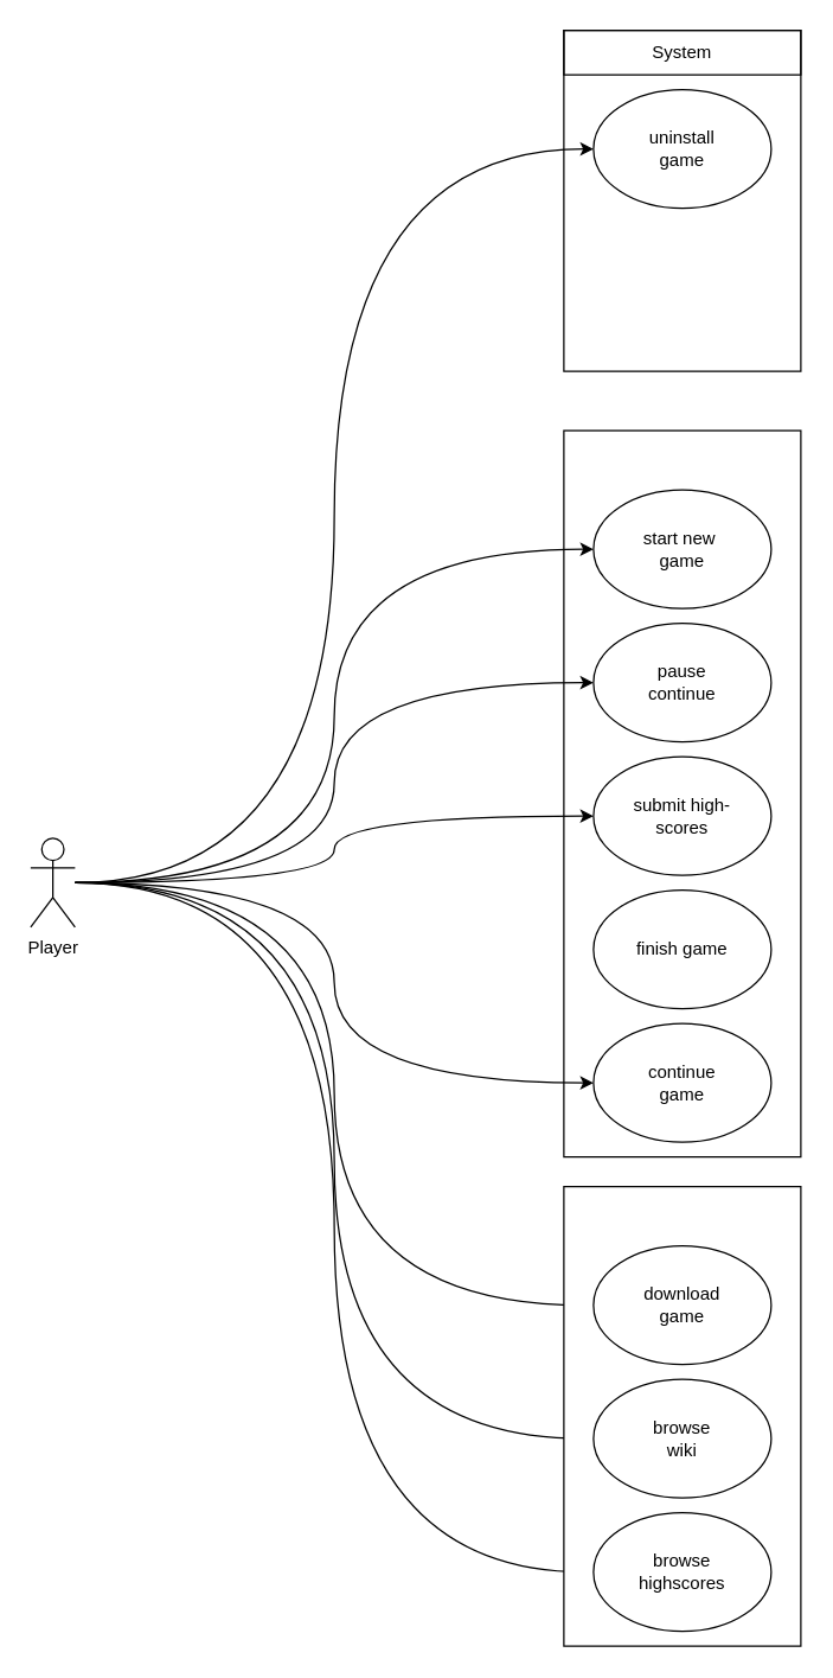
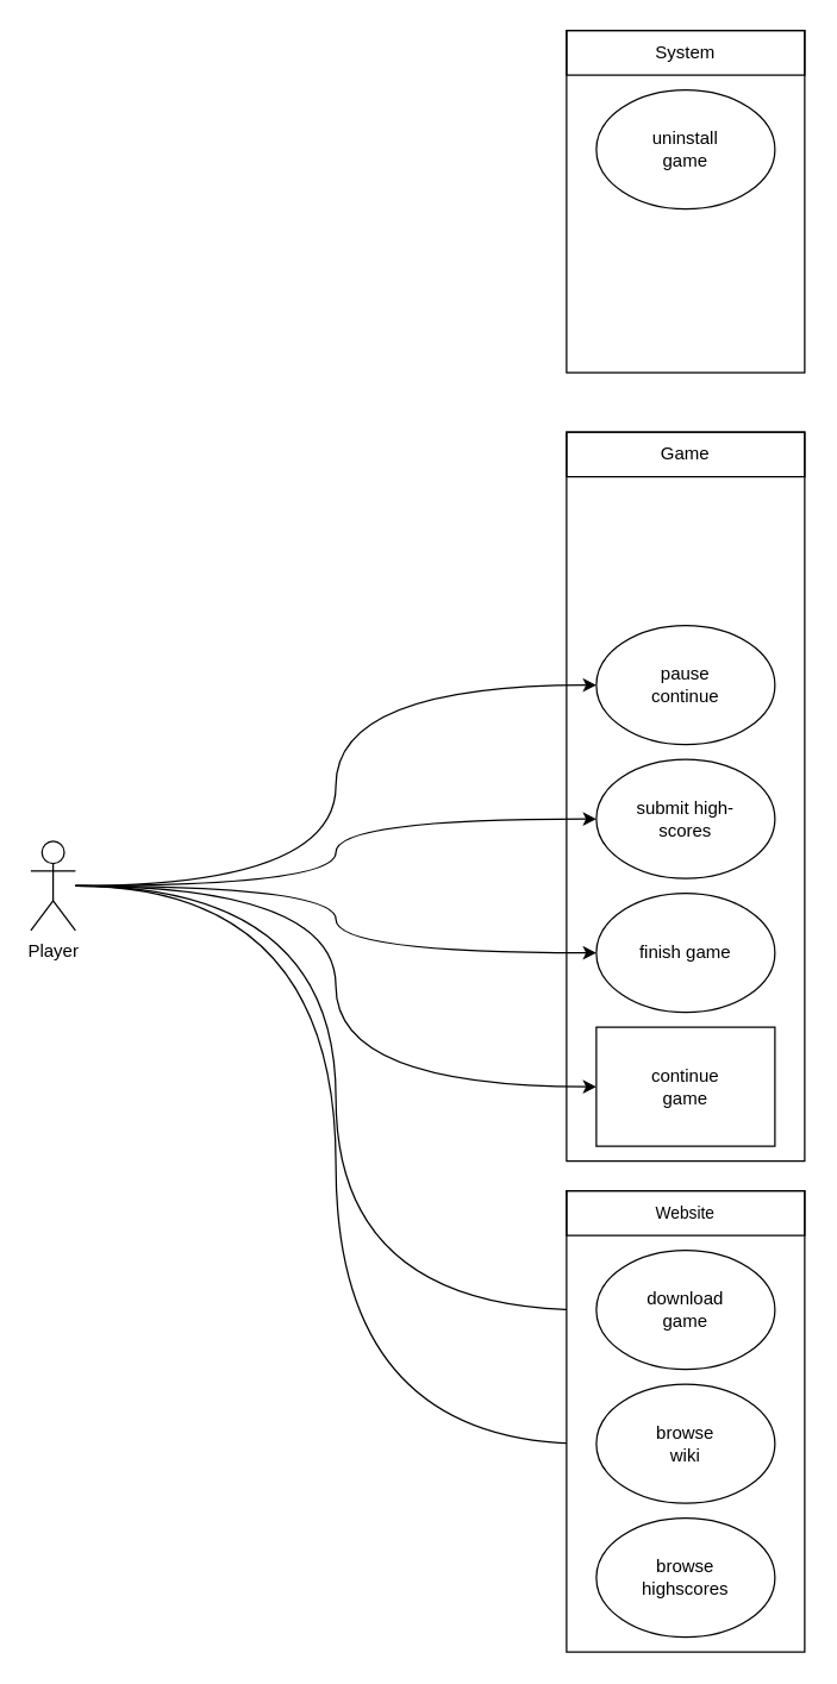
  <mxCell id="0" />
  <mxCell id="1" parent="0" />
  <mxCell id="2" value="" style="rounded=0;whiteSpace=wrap;html=1;" vertex="1" parent="1"><mxGeometry x="380" y="290" width="160" height="490" as="geometry" /></mxCell>
  <mxCell id="3" value="" style="group" vertex="1" connectable="0" parent="1"><mxGeometry x="380" y="20" width="160" height="230" as="geometry" /></mxCell>
  <mxCell id="4" value="" style="rounded=0;whiteSpace=wrap;html=1;" vertex="1" parent="3"><mxGeometry width="160" height="230" as="geometry" /></mxCell>
  <mxCell id="5" value="System" style="text;html=1;align=center;verticalAlign=middle;whiteSpace=wrap;rounded=0;strokeColor=default;" vertex="1" parent="3"><mxGeometry width="160" height="30" as="geometry" /></mxCell>
  <mxCell id="6" value="&lt;div&gt;uninstall&lt;/div&gt;&lt;div&gt;game&lt;/div&gt;" style="ellipse;whiteSpace=wrap;html=1;" vertex="1" parent="3"><mxGeometry x="20" y="40" width="120" height="80" as="geometry" /></mxCell>
- <mxCell id="7" style="edgeStyle=orthogonalEdgeStyle;rounded=0;orthogonalLoop=1;jettySize=auto;html=1;entryX=0;entryY=0.5;entryDx=0;entryDy=0;curved=1;" edge="1" parent="1" source="16" target="6"><mxGeometry relative="1" as="geometry" /></mxCell>
- <mxCell id="8" style="edgeStyle=orthogonalEdgeStyle;rounded=1;orthogonalLoop=1;jettySize=auto;html=1;entryX=0;entryY=0.5;entryDx=0;entryDy=0;curved=1;" edge="1" parent="1" source="16" target="20"><mxGeometry relative="1" as="geometry" /></mxCell>
  <mxCell id="9" style="edgeStyle=orthogonalEdgeStyle;rounded=0;orthogonalLoop=1;jettySize=auto;html=1;entryX=0;entryY=0.5;entryDx=0;entryDy=0;curved=1;" edge="1" parent="1" source="16" target="23"><mxGeometry relative="1" as="geometry" /></mxCell>
+ <mxCell id="10" style="edgeStyle=orthogonalEdgeStyle;curved=1;rounded=0;orthogonalLoop=1;jettySize=auto;html=1;entryX=0;entryY=0.5;entryDx=0;entryDy=0;strokeColor=default;align=center;verticalAlign=middle;fontFamily=Helvetica;fontSize=11;fontColor=default;labelBackgroundColor=default;endArrow=classic;" edge="1" parent="1" source="16" target="21"><mxGeometry relative="1" as="geometry" /></mxCell>
  <mxCell id="11" style="edgeStyle=orthogonalEdgeStyle;curved=1;rounded=0;orthogonalLoop=1;jettySize=auto;html=1;entryX=0;entryY=0.5;entryDx=0;entryDy=0;strokeColor=default;align=center;verticalAlign=middle;fontFamily=Helvetica;fontSize=11;fontColor=default;labelBackgroundColor=default;endArrow=classic;" edge="1" parent="1" source="16" target="24"><mxGeometry relative="1" as="geometry" /></mxCell>
  <mxCell id="12" style="edgeStyle=orthogonalEdgeStyle;curved=1;rounded=0;orthogonalLoop=1;jettySize=auto;html=1;strokeColor=default;align=center;verticalAlign=middle;fontFamily=Helvetica;fontSize=11;fontColor=default;labelBackgroundColor=default;endArrow=classic;entryX=0;entryY=0.5;entryDx=0;entryDy=0;" edge="1" parent="1" source="16" target="22"><mxGeometry relative="1" as="geometry" /></mxCell>
  <mxCell id="13" style="edgeStyle=orthogonalEdgeStyle;curved=1;rounded=0;orthogonalLoop=1;jettySize=auto;html=1;entryX=0;entryY=0.5;entryDx=0;entryDy=0;strokeColor=default;align=center;verticalAlign=middle;fontFamily=Helvetica;fontSize=11;fontColor=default;labelBackgroundColor=default;endArrow=classic;" edge="1" parent="1" source="16" target="25"><mxGeometry relative="1" as="geometry" /></mxCell>
  <mxCell id="14" style="edgeStyle=orthogonalEdgeStyle;curved=1;rounded=0;orthogonalLoop=1;jettySize=auto;html=1;entryX=0;entryY=0.5;entryDx=0;entryDy=0;strokeColor=default;align=center;verticalAlign=middle;fontFamily=Helvetica;fontSize=11;fontColor=default;labelBackgroundColor=default;endArrow=classic;" edge="1" parent="1" source="16" target="26"><mxGeometry relative="1" as="geometry" /></mxCell>
- <mxCell id="15" style="edgeStyle=orthogonalEdgeStyle;curved=1;rounded=0;orthogonalLoop=1;jettySize=auto;html=1;entryX=0;entryY=0.5;entryDx=0;entryDy=0;strokeColor=default;align=center;verticalAlign=middle;fontFamily=Helvetica;fontSize=11;fontColor=default;labelBackgroundColor=default;endArrow=classic;" edge="1" parent="1" source="16" target="27"><mxGeometry relative="1" as="geometry" /></mxCell>
  <mxCell id="16" value="Player" style="shape=umlActor;verticalLabelPosition=bottom;verticalAlign=top;html=1;outlineConnect=0;" vertex="1" parent="1"><mxGeometry x="20" y="565" width="30" height="60" as="geometry" /></mxCell>
  <mxCell id="17" value="" style="rounded=0;whiteSpace=wrap;html=1;fontFamily=Helvetica;fontSize=11;fontColor=default;labelBackgroundColor=default;" vertex="1" parent="1"><mxGeometry x="380" y="800" width="160" height="310" as="geometry" /></mxCell>
- <mxCell id="20" value="&lt;div&gt;start new&amp;nbsp;&lt;/div&gt;&lt;div&gt;game&lt;/div&gt;" style="ellipse;whiteSpace=wrap;html=1;" vertex="1" parent="1"><mxGeometry x="400" y="330" width="120" height="80" as="geometry" /></mxCell>
+ <mxCell id="18" value="Website" style="text;html=1;align=center;verticalAlign=middle;whiteSpace=wrap;rounded=0;fontFamily=Helvetica;fontSize=11;fontColor=default;labelBackgroundColor=default;strokeColor=default;" vertex="1" parent="1"><mxGeometry x="380" y="800" width="160" height="30" as="geometry" /></mxCell>
+ <mxCell id="19" value="Game" style="text;html=1;align=center;verticalAlign=middle;whiteSpace=wrap;rounded=0;strokeColor=default;" vertex="1" parent="1"><mxGeometry x="380" y="290" width="160" height="30" as="geometry" /></mxCell>
  <mxCell id="21" value="&lt;div&gt;finish game&lt;/div&gt;" style="ellipse;whiteSpace=wrap;html=1;" vertex="1" parent="1"><mxGeometry x="400" y="600" width="120" height="80" as="geometry" /></mxCell>
- <mxCell id="22" value="&lt;div&gt;continue&lt;/div&gt;&lt;div&gt;game&lt;/div&gt;" style="ellipse;whiteSpace=wrap;html=1;" vertex="1" parent="1"><mxGeometry x="400" y="690" width="120" height="80" as="geometry" /></mxCell>
+ <mxCell id="22" value="&lt;div&gt;continue&lt;/div&gt;&lt;div&gt;game&lt;/div&gt;" style="whiteSpace=wrap;html=1;rounded=0;" vertex="1" parent="1"><mxGeometry x="400" y="690" width="120" height="80" as="geometry" /></mxCell>
  <mxCell id="23" value="&lt;div&gt;pause&lt;/div&gt;&lt;div&gt;continue&lt;/div&gt;" style="ellipse;whiteSpace=wrap;html=1;" vertex="1" parent="1"><mxGeometry x="400" y="420" width="120" height="80" as="geometry" /></mxCell>
  <mxCell id="24" value="&lt;div&gt;submit high-&lt;/div&gt;&lt;div&gt;scores&lt;/div&gt;" style="ellipse;whiteSpace=wrap;html=1;" vertex="1" parent="1"><mxGeometry x="400" y="510" width="120" height="80" as="geometry" /></mxCell>
  <mxCell id="25" value="&lt;div&gt;download&lt;/div&gt;&lt;div&gt;game&lt;/div&gt;" style="ellipse;whiteSpace=wrap;html=1;" vertex="1" parent="1"><mxGeometry x="400" y="840" width="120" height="80" as="geometry" /></mxCell>
  <mxCell id="26" value="&lt;div&gt;browse&lt;/div&gt;&lt;div&gt;wiki&lt;/div&gt;" style="ellipse;whiteSpace=wrap;html=1;" vertex="1" parent="1"><mxGeometry x="400" y="930" width="120" height="80" as="geometry" /></mxCell>
  <mxCell id="27" value="&lt;div&gt;browse&lt;/div&gt;&lt;div&gt;highscores&lt;/div&gt;" style="ellipse;whiteSpace=wrap;html=1;" vertex="1" parent="1"><mxGeometry x="400" y="1020" width="120" height="80" as="geometry" /></mxCell>
